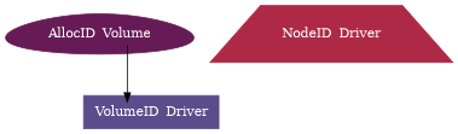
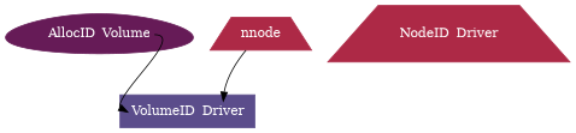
  digraph {
    node [color="#AD2946" fontcolor=white shape=trapezium style=filled]
    n1 [color="#5B4D8B" label=<<table border="0" cellborder="1" cellspacing="1"><tr> 	       <td port="id">VolumeID</td> 	       <td port="dr">Driver</td> 	       </tr></table>> shape=box]
    n2 [color="#661B57" label=<<table border="0" cellborder="1" cellspacing="1"><tr> 	       <td port="id">AllocID</td> 	       <td port="vol">Volume</td> 	       </tr></table>> shape=egg]
    n3 [label=<<table border="0" cellborder="1" cellspacing="1"><tr> 	       <td port="id">NodeID</td> 	       <td port="dr">Driver</td> 	       </tr></table>>]
+   nnode
    n2 -> n1 [headport=id tailport=vol]
+   nnode -> n1 [headport=dr tailport=dr]
  }
